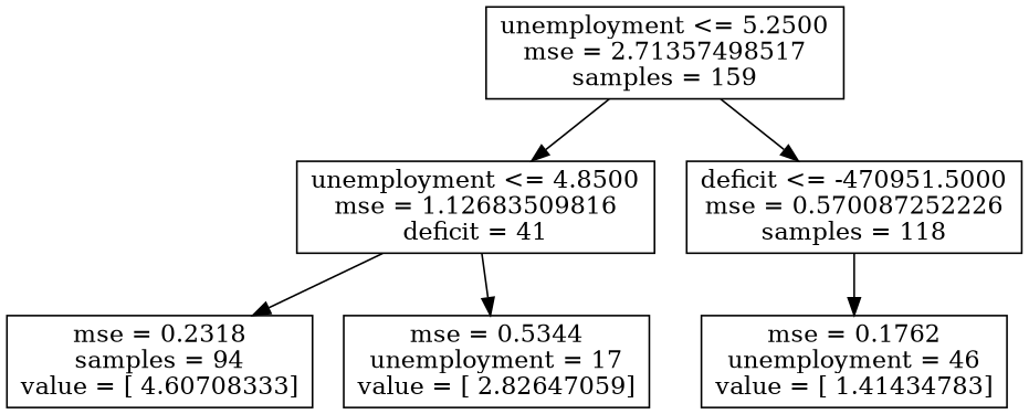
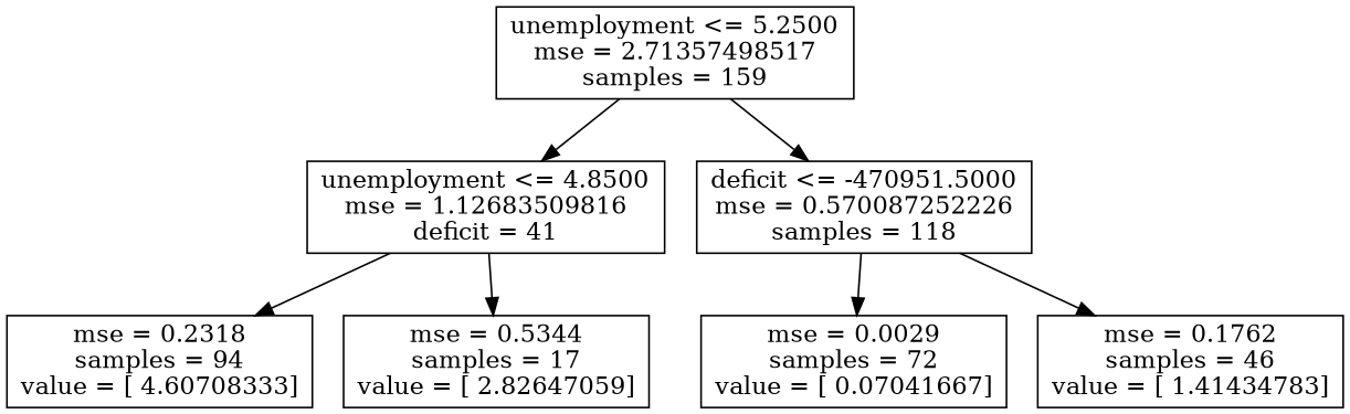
  digraph {
    node [shape=box]
    n1 [label="unemployment <= 5.2500\nmse = 2.71357498517\nsamples = 159"]
    n2 [label="unemployment <= 4.8500\nmse = 1.12683509816\ndeficit = 41"]
    n3 [label="deficit <= -470951.5000\nmse = 0.570087252226\nsamples = 118"]
    n4 [label="mse = 0.2318\nsamples = 94\nvalue = [ 4.60708333]"]
-   n5 [label="mse = 0.5344\nunemployment = 17\nvalue = [ 2.82647059]"]
-   n7 [label="mse = 0.1762\nunemployment = 46\nvalue = [ 1.41434783]"]
+   n5 [label="mse = 0.5344\nsamples = 17\nvalue = [ 2.82647059]"]
+   n6 [label="mse = 0.0029\nsamples = 72\nvalue = [ 0.07041667]"]
+   n7 [label="mse = 0.1762\nsamples = 46\nvalue = [ 1.41434783]"]
    n1 -> n2
    n1 -> n3
    n2 -> n4
    n2 -> n5
+   n3 -> n6
    n3 -> n7
  }
